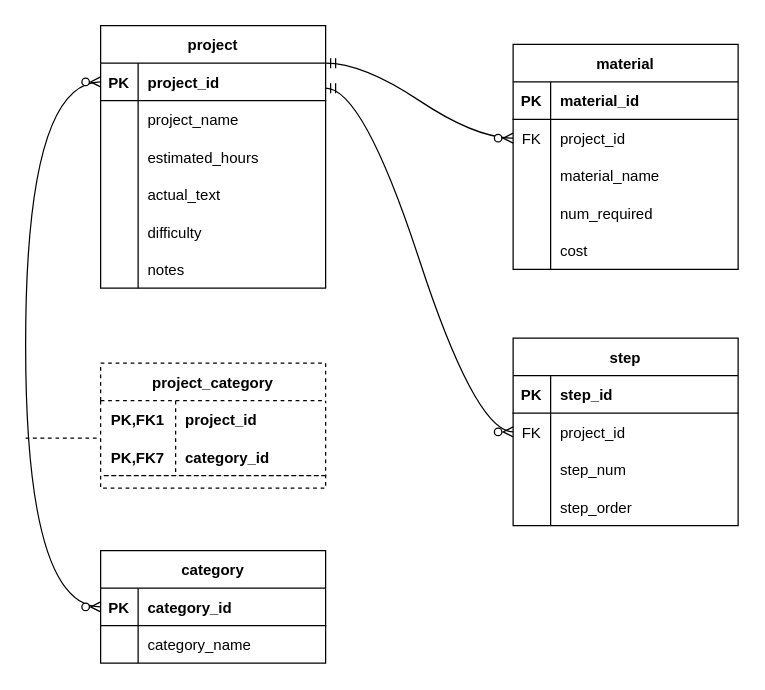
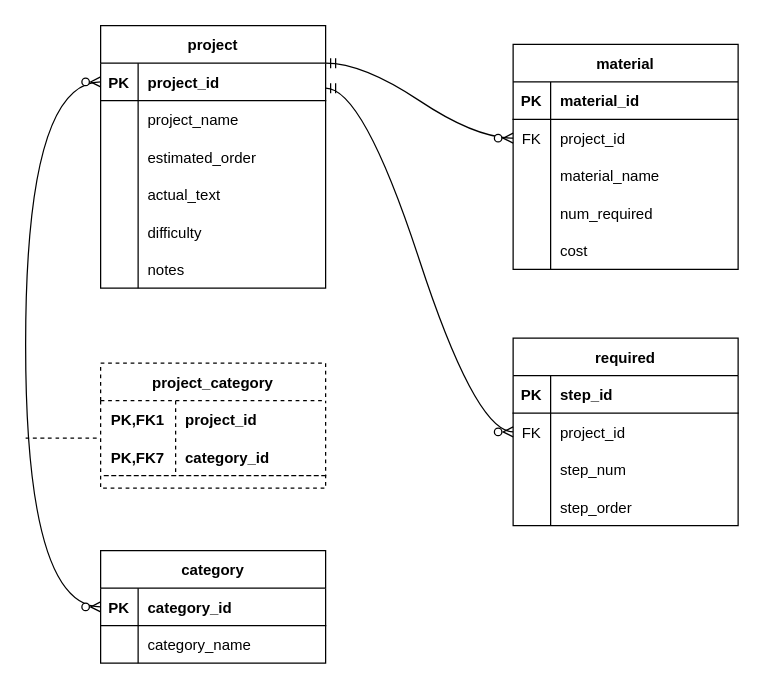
  <mxCell id="0" />
  <mxCell id="1" parent="0" />
  <mxCell id="2" value="project" style="shape=table;startSize=30;container=1;collapsible=1;childLayout=tableLayout;fixedRows=1;rowLines=0;fontStyle=1;align=center;resizeLast=1;" vertex="1" parent="1"><mxGeometry x="80" y="20" width="180" height="210" as="geometry" /></mxCell>
  <mxCell id="3" value="" style="shape=tableRow;horizontal=0;startSize=0;swimlaneHead=0;swimlaneBody=0;fillColor=none;collapsible=0;dropTarget=0;points=[[0,0.5],[1,0.5]];portConstraint=eastwest;top=0;left=0;right=0;bottom=1;" vertex="1" parent="2"><mxGeometry y="30" width="180" height="30" as="geometry" /></mxCell>
  <mxCell id="4" value="PK" style="shape=partialRectangle;connectable=0;fillColor=none;top=0;left=0;bottom=0;right=0;fontStyle=1;overflow=hidden;" vertex="1" parent="3"><mxGeometry width="30" height="30" as="geometry"><mxRectangle width="30" height="30" as="alternateBounds" /></mxGeometry></mxCell>
  <mxCell id="5" value="project_id" style="shape=partialRectangle;connectable=0;fillColor=none;top=0;left=0;bottom=0;right=0;align=left;spacingLeft=6;fontStyle=1;overflow=hidden;" vertex="1" parent="3"><mxGeometry x="30" width="150" height="30" as="geometry"><mxRectangle width="150" height="30" as="alternateBounds" /></mxGeometry></mxCell>
  <mxCell id="6" value="" style="shape=tableRow;horizontal=0;startSize=0;swimlaneHead=0;swimlaneBody=0;fillColor=none;collapsible=0;dropTarget=0;points=[[0,0.5],[1,0.5]];portConstraint=eastwest;top=0;left=0;right=0;bottom=0;" vertex="1" parent="2"><mxGeometry y="60" width="180" height="30" as="geometry" /></mxCell>
  <mxCell id="7" value="" style="shape=partialRectangle;connectable=0;fillColor=none;top=0;left=0;bottom=0;right=0;editable=1;overflow=hidden;" vertex="1" parent="6"><mxGeometry width="30" height="30" as="geometry"><mxRectangle width="30" height="30" as="alternateBounds" /></mxGeometry></mxCell>
  <mxCell id="8" value="project_name" style="shape=partialRectangle;connectable=0;fillColor=none;top=0;left=0;bottom=0;right=0;align=left;spacingLeft=6;overflow=hidden;" vertex="1" parent="6"><mxGeometry x="30" width="150" height="30" as="geometry"><mxRectangle width="150" height="30" as="alternateBounds" /></mxGeometry></mxCell>
  <mxCell id="9" value="" style="shape=tableRow;horizontal=0;startSize=0;swimlaneHead=0;swimlaneBody=0;fillColor=none;collapsible=0;dropTarget=0;points=[[0,0.5],[1,0.5]];portConstraint=eastwest;top=0;left=0;right=0;bottom=0;" vertex="1" parent="2"><mxGeometry y="90" width="180" height="30" as="geometry" /></mxCell>
  <mxCell id="10" value="" style="shape=partialRectangle;connectable=0;fillColor=none;top=0;left=0;bottom=0;right=0;editable=1;overflow=hidden;" vertex="1" parent="9"><mxGeometry width="30" height="30" as="geometry"><mxRectangle width="30" height="30" as="alternateBounds" /></mxGeometry></mxCell>
- <mxCell id="11" value="estimated_hours" style="shape=partialRectangle;connectable=0;fillColor=none;top=0;left=0;bottom=0;right=0;align=left;spacingLeft=6;overflow=hidden;" vertex="1" parent="9"><mxGeometry x="30" width="150" height="30" as="geometry"><mxRectangle width="150" height="30" as="alternateBounds" /></mxGeometry></mxCell>
+ <mxCell id="11" value="estimated_order" style="shape=partialRectangle;connectable=0;fillColor=none;top=0;left=0;bottom=0;right=0;align=left;spacingLeft=6;overflow=hidden;" vertex="1" parent="9"><mxGeometry x="30" width="150" height="30" as="geometry"><mxRectangle width="150" height="30" as="alternateBounds" /></mxGeometry></mxCell>
  <mxCell id="12" value="" style="shape=tableRow;horizontal=0;startSize=0;swimlaneHead=0;swimlaneBody=0;fillColor=none;collapsible=0;dropTarget=0;points=[[0,0.5],[1,0.5]];portConstraint=eastwest;top=0;left=0;right=0;bottom=0;" vertex="1" parent="2"><mxGeometry y="120" width="180" height="30" as="geometry" /></mxCell>
  <mxCell id="13" value="" style="shape=partialRectangle;connectable=0;fillColor=none;top=0;left=0;bottom=0;right=0;editable=1;overflow=hidden;" vertex="1" parent="12"><mxGeometry width="30" height="30" as="geometry"><mxRectangle width="30" height="30" as="alternateBounds" /></mxGeometry></mxCell>
  <mxCell id="14" value="actual_text" style="shape=partialRectangle;connectable=0;fillColor=none;top=0;left=0;bottom=0;right=0;align=left;spacingLeft=6;overflow=hidden;" vertex="1" parent="12"><mxGeometry x="30" width="150" height="30" as="geometry"><mxRectangle width="150" height="30" as="alternateBounds" /></mxGeometry></mxCell>
  <mxCell id="15" style="shape=tableRow;horizontal=0;startSize=0;swimlaneHead=0;swimlaneBody=0;fillColor=none;collapsible=0;dropTarget=0;points=[[0,0.5],[1,0.5]];portConstraint=eastwest;top=0;left=0;right=0;bottom=0;" vertex="1" parent="2"><mxGeometry y="150" width="180" height="30" as="geometry" /></mxCell>
  <mxCell id="16" style="shape=partialRectangle;connectable=0;fillColor=none;top=0;left=0;bottom=0;right=0;editable=1;overflow=hidden;" vertex="1" parent="15"><mxGeometry width="30" height="30" as="geometry"><mxRectangle width="30" height="30" as="alternateBounds" /></mxGeometry></mxCell>
  <mxCell id="17" value="difficulty" style="shape=partialRectangle;connectable=0;fillColor=none;top=0;left=0;bottom=0;right=0;align=left;spacingLeft=6;overflow=hidden;" vertex="1" parent="15"><mxGeometry x="30" width="150" height="30" as="geometry"><mxRectangle width="150" height="30" as="alternateBounds" /></mxGeometry></mxCell>
  <mxCell id="18" style="shape=tableRow;horizontal=0;startSize=0;swimlaneHead=0;swimlaneBody=0;fillColor=none;collapsible=0;dropTarget=0;points=[[0,0.5],[1,0.5]];portConstraint=eastwest;top=0;left=0;right=0;bottom=0;" vertex="1" parent="2"><mxGeometry y="180" width="180" height="30" as="geometry" /></mxCell>
  <mxCell id="19" style="shape=partialRectangle;connectable=0;fillColor=none;top=0;left=0;bottom=0;right=0;editable=1;overflow=hidden;" vertex="1" parent="18"><mxGeometry width="30" height="30" as="geometry"><mxRectangle width="30" height="30" as="alternateBounds" /></mxGeometry></mxCell>
  <mxCell id="20" value="notes" style="shape=partialRectangle;connectable=0;fillColor=none;top=0;left=0;bottom=0;right=0;align=left;spacingLeft=6;overflow=hidden;" vertex="1" parent="18"><mxGeometry x="30" width="150" height="30" as="geometry"><mxRectangle width="150" height="30" as="alternateBounds" /></mxGeometry></mxCell>
  <mxCell id="21" value="material" style="shape=table;startSize=30;container=1;collapsible=1;childLayout=tableLayout;fixedRows=1;rowLines=0;fontStyle=1;align=center;resizeLast=1;" vertex="1" parent="1"><mxGeometry x="410" y="35" width="180" height="180" as="geometry" /></mxCell>
  <mxCell id="22" value="" style="shape=tableRow;horizontal=0;startSize=0;swimlaneHead=0;swimlaneBody=0;fillColor=none;collapsible=0;dropTarget=0;points=[[0,0.5],[1,0.5]];portConstraint=eastwest;top=0;left=0;right=0;bottom=1;" vertex="1" parent="21"><mxGeometry y="30" width="180" height="30" as="geometry" /></mxCell>
  <mxCell id="23" value="PK" style="shape=partialRectangle;connectable=0;fillColor=none;top=0;left=0;bottom=0;right=0;fontStyle=1;overflow=hidden;" vertex="1" parent="22"><mxGeometry width="30" height="30" as="geometry"><mxRectangle width="30" height="30" as="alternateBounds" /></mxGeometry></mxCell>
  <mxCell id="24" value="material_id" style="shape=partialRectangle;connectable=0;fillColor=none;top=0;left=0;bottom=0;right=0;align=left;spacingLeft=6;fontStyle=1;overflow=hidden;" vertex="1" parent="22"><mxGeometry x="30" width="150" height="30" as="geometry"><mxRectangle width="150" height="30" as="alternateBounds" /></mxGeometry></mxCell>
  <mxCell id="25" value="" style="shape=tableRow;horizontal=0;startSize=0;swimlaneHead=0;swimlaneBody=0;fillColor=none;collapsible=0;dropTarget=0;points=[[0,0.5],[1,0.5]];portConstraint=eastwest;top=0;left=0;right=0;bottom=0;" vertex="1" parent="21"><mxGeometry y="60" width="180" height="30" as="geometry" /></mxCell>
  <mxCell id="26" value="FK" style="shape=partialRectangle;connectable=0;fillColor=none;top=0;left=0;bottom=0;right=0;editable=1;overflow=hidden;" vertex="1" parent="25"><mxGeometry width="30" height="30" as="geometry"><mxRectangle width="30" height="30" as="alternateBounds" /></mxGeometry></mxCell>
  <mxCell id="27" value="project_id" style="shape=partialRectangle;connectable=0;fillColor=none;top=0;left=0;bottom=0;right=0;align=left;spacingLeft=6;overflow=hidden;" vertex="1" parent="25"><mxGeometry x="30" width="150" height="30" as="geometry"><mxRectangle width="150" height="30" as="alternateBounds" /></mxGeometry></mxCell>
  <mxCell id="28" value="" style="shape=tableRow;horizontal=0;startSize=0;swimlaneHead=0;swimlaneBody=0;fillColor=none;collapsible=0;dropTarget=0;points=[[0,0.5],[1,0.5]];portConstraint=eastwest;top=0;left=0;right=0;bottom=0;" vertex="1" parent="21"><mxGeometry y="90" width="180" height="30" as="geometry" /></mxCell>
  <mxCell id="29" value="" style="shape=partialRectangle;connectable=0;fillColor=none;top=0;left=0;bottom=0;right=0;editable=1;overflow=hidden;" vertex="1" parent="28"><mxGeometry width="30" height="30" as="geometry"><mxRectangle width="30" height="30" as="alternateBounds" /></mxGeometry></mxCell>
  <mxCell id="30" value="material_name" style="shape=partialRectangle;connectable=0;fillColor=none;top=0;left=0;bottom=0;right=0;align=left;spacingLeft=6;overflow=hidden;" vertex="1" parent="28"><mxGeometry x="30" width="150" height="30" as="geometry"><mxRectangle width="150" height="30" as="alternateBounds" /></mxGeometry></mxCell>
  <mxCell id="31" value="" style="shape=tableRow;horizontal=0;startSize=0;swimlaneHead=0;swimlaneBody=0;fillColor=none;collapsible=0;dropTarget=0;points=[[0,0.5],[1,0.5]];portConstraint=eastwest;top=0;left=0;right=0;bottom=0;" vertex="1" parent="21"><mxGeometry y="120" width="180" height="30" as="geometry" /></mxCell>
  <mxCell id="32" value="" style="shape=partialRectangle;connectable=0;fillColor=none;top=0;left=0;bottom=0;right=0;editable=1;overflow=hidden;" vertex="1" parent="31"><mxGeometry width="30" height="30" as="geometry"><mxRectangle width="30" height="30" as="alternateBounds" /></mxGeometry></mxCell>
  <mxCell id="33" value="num_required" style="shape=partialRectangle;connectable=0;fillColor=none;top=0;left=0;bottom=0;right=0;align=left;spacingLeft=6;overflow=hidden;" vertex="1" parent="31"><mxGeometry x="30" width="150" height="30" as="geometry"><mxRectangle width="150" height="30" as="alternateBounds" /></mxGeometry></mxCell>
  <mxCell id="34" style="shape=tableRow;horizontal=0;startSize=0;swimlaneHead=0;swimlaneBody=0;fillColor=none;collapsible=0;dropTarget=0;points=[[0,0.5],[1,0.5]];portConstraint=eastwest;top=0;left=0;right=0;bottom=0;" vertex="1" parent="21"><mxGeometry y="150" width="180" height="30" as="geometry" /></mxCell>
  <mxCell id="35" style="shape=partialRectangle;connectable=0;fillColor=none;top=0;left=0;bottom=0;right=0;editable=1;overflow=hidden;" vertex="1" parent="34"><mxGeometry width="30" height="30" as="geometry"><mxRectangle width="30" height="30" as="alternateBounds" /></mxGeometry></mxCell>
  <mxCell id="36" value="cost" style="shape=partialRectangle;connectable=0;fillColor=none;top=0;left=0;bottom=0;right=0;align=left;spacingLeft=6;overflow=hidden;" vertex="1" parent="34"><mxGeometry x="30" width="150" height="30" as="geometry"><mxRectangle width="150" height="30" as="alternateBounds" /></mxGeometry></mxCell>
- <mxCell id="37" value="step" style="shape=table;startSize=30;container=1;collapsible=1;childLayout=tableLayout;fixedRows=1;rowLines=0;fontStyle=1;align=center;resizeLast=1;" vertex="1" parent="1"><mxGeometry x="410" y="270" width="180" height="150" as="geometry" /></mxCell>
+ <mxCell id="37" value="required" style="shape=table;startSize=30;container=1;collapsible=1;childLayout=tableLayout;fixedRows=1;rowLines=0;fontStyle=1;align=center;resizeLast=1;" vertex="1" parent="1"><mxGeometry x="410" y="270" width="180" height="150" as="geometry" /></mxCell>
  <mxCell id="38" value="" style="shape=tableRow;horizontal=0;startSize=0;swimlaneHead=0;swimlaneBody=0;fillColor=none;collapsible=0;dropTarget=0;points=[[0,0.5],[1,0.5]];portConstraint=eastwest;top=0;left=0;right=0;bottom=1;" vertex="1" parent="37"><mxGeometry y="30" width="180" height="30" as="geometry" /></mxCell>
  <mxCell id="39" value="PK" style="shape=partialRectangle;connectable=0;fillColor=none;top=0;left=0;bottom=0;right=0;fontStyle=1;overflow=hidden;" vertex="1" parent="38"><mxGeometry width="30" height="30" as="geometry"><mxRectangle width="30" height="30" as="alternateBounds" /></mxGeometry></mxCell>
  <mxCell id="40" value="step_id" style="shape=partialRectangle;connectable=0;fillColor=none;top=0;left=0;bottom=0;right=0;align=left;spacingLeft=6;fontStyle=1;overflow=hidden;" vertex="1" parent="38"><mxGeometry x="30" width="150" height="30" as="geometry"><mxRectangle width="150" height="30" as="alternateBounds" /></mxGeometry></mxCell>
  <mxCell id="41" value="" style="shape=tableRow;horizontal=0;startSize=0;swimlaneHead=0;swimlaneBody=0;fillColor=none;collapsible=0;dropTarget=0;points=[[0,0.5],[1,0.5]];portConstraint=eastwest;top=0;left=0;right=0;bottom=0;" vertex="1" parent="37"><mxGeometry y="60" width="180" height="30" as="geometry" /></mxCell>
  <mxCell id="42" value="FK" style="shape=partialRectangle;connectable=0;fillColor=none;top=0;left=0;bottom=0;right=0;editable=1;overflow=hidden;" vertex="1" parent="41"><mxGeometry width="30" height="30" as="geometry"><mxRectangle width="30" height="30" as="alternateBounds" /></mxGeometry></mxCell>
  <mxCell id="43" value="project_id" style="shape=partialRectangle;connectable=0;fillColor=none;top=0;left=0;bottom=0;right=0;align=left;spacingLeft=6;overflow=hidden;" vertex="1" parent="41"><mxGeometry x="30" width="150" height="30" as="geometry"><mxRectangle width="150" height="30" as="alternateBounds" /></mxGeometry></mxCell>
  <mxCell id="44" value="" style="shape=tableRow;horizontal=0;startSize=0;swimlaneHead=0;swimlaneBody=0;fillColor=none;collapsible=0;dropTarget=0;points=[[0,0.5],[1,0.5]];portConstraint=eastwest;top=0;left=0;right=0;bottom=0;" vertex="1" parent="37"><mxGeometry y="90" width="180" height="30" as="geometry" /></mxCell>
  <mxCell id="45" value="" style="shape=partialRectangle;connectable=0;fillColor=none;top=0;left=0;bottom=0;right=0;editable=1;overflow=hidden;" vertex="1" parent="44"><mxGeometry width="30" height="30" as="geometry"><mxRectangle width="30" height="30" as="alternateBounds" /></mxGeometry></mxCell>
  <mxCell id="46" value="step_num" style="shape=partialRectangle;connectable=0;fillColor=none;top=0;left=0;bottom=0;right=0;align=left;spacingLeft=6;overflow=hidden;" vertex="1" parent="44"><mxGeometry x="30" width="150" height="30" as="geometry"><mxRectangle width="150" height="30" as="alternateBounds" /></mxGeometry></mxCell>
  <mxCell id="47" value="" style="shape=tableRow;horizontal=0;startSize=0;swimlaneHead=0;swimlaneBody=0;fillColor=none;collapsible=0;dropTarget=0;points=[[0,0.5],[1,0.5]];portConstraint=eastwest;top=0;left=0;right=0;bottom=0;" vertex="1" parent="37"><mxGeometry y="120" width="180" height="30" as="geometry" /></mxCell>
  <mxCell id="48" value="" style="shape=partialRectangle;connectable=0;fillColor=none;top=0;left=0;bottom=0;right=0;editable=1;overflow=hidden;" vertex="1" parent="47"><mxGeometry width="30" height="30" as="geometry"><mxRectangle width="30" height="30" as="alternateBounds" /></mxGeometry></mxCell>
  <mxCell id="49" value="step_order" style="shape=partialRectangle;connectable=0;fillColor=none;top=0;left=0;bottom=0;right=0;align=left;spacingLeft=6;overflow=hidden;" vertex="1" parent="47"><mxGeometry x="30" width="150" height="30" as="geometry"><mxRectangle width="150" height="30" as="alternateBounds" /></mxGeometry></mxCell>
  <mxCell id="50" value="category" style="shape=table;startSize=30;container=1;collapsible=1;childLayout=tableLayout;fixedRows=1;rowLines=0;fontStyle=1;align=center;resizeLast=1;" vertex="1" parent="1"><mxGeometry x="80" y="440" width="180" height="90" as="geometry" /></mxCell>
  <mxCell id="51" value="" style="shape=tableRow;horizontal=0;startSize=0;swimlaneHead=0;swimlaneBody=0;fillColor=none;collapsible=0;dropTarget=0;points=[[0,0.5],[1,0.5]];portConstraint=eastwest;top=0;left=0;right=0;bottom=1;" vertex="1" parent="50"><mxGeometry y="30" width="180" height="30" as="geometry" /></mxCell>
  <mxCell id="52" value="PK" style="shape=partialRectangle;connectable=0;fillColor=none;top=0;left=0;bottom=0;right=0;fontStyle=1;overflow=hidden;" vertex="1" parent="51"><mxGeometry width="30" height="30" as="geometry"><mxRectangle width="30" height="30" as="alternateBounds" /></mxGeometry></mxCell>
  <mxCell id="53" value="category_id" style="shape=partialRectangle;connectable=0;fillColor=none;top=0;left=0;bottom=0;right=0;align=left;spacingLeft=6;fontStyle=1;overflow=hidden;" vertex="1" parent="51"><mxGeometry x="30" width="150" height="30" as="geometry"><mxRectangle width="150" height="30" as="alternateBounds" /></mxGeometry></mxCell>
  <mxCell id="54" value="" style="shape=tableRow;horizontal=0;startSize=0;swimlaneHead=0;swimlaneBody=0;fillColor=none;collapsible=0;dropTarget=0;points=[[0,0.5],[1,0.5]];portConstraint=eastwest;top=0;left=0;right=0;bottom=0;" vertex="1" parent="50"><mxGeometry y="60" width="180" height="30" as="geometry" /></mxCell>
  <mxCell id="55" value="" style="shape=partialRectangle;connectable=0;fillColor=none;top=0;left=0;bottom=0;right=0;editable=1;overflow=hidden;" vertex="1" parent="54"><mxGeometry width="30" height="30" as="geometry"><mxRectangle width="30" height="30" as="alternateBounds" /></mxGeometry></mxCell>
  <mxCell id="56" value="category_name" style="shape=partialRectangle;connectable=0;fillColor=none;top=0;left=0;bottom=0;right=0;align=left;spacingLeft=6;overflow=hidden;" vertex="1" parent="54"><mxGeometry x="30" width="150" height="30" as="geometry"><mxRectangle width="150" height="30" as="alternateBounds" /></mxGeometry></mxCell>
  <mxCell id="57" value="project_category" style="shape=table;startSize=30;container=1;collapsible=1;childLayout=tableLayout;fixedRows=1;rowLines=0;fontStyle=1;align=center;resizeLast=1;dashed=1;" vertex="1" parent="1"><mxGeometry x="80" y="290" width="180" height="100" as="geometry" /></mxCell>
  <mxCell id="58" value="" style="shape=tableRow;horizontal=0;startSize=0;swimlaneHead=0;swimlaneBody=0;fillColor=none;collapsible=0;dropTarget=0;points=[[0,0.5],[1,0.5]];portConstraint=eastwest;top=0;left=0;right=0;bottom=0;dashed=1;" vertex="1" parent="57"><mxGeometry y="30" width="180" height="30" as="geometry" /></mxCell>
  <mxCell id="59" value="PK,FK1" style="shape=partialRectangle;connectable=0;fillColor=none;top=0;left=0;bottom=0;right=0;fontStyle=1;overflow=hidden;dashed=1;" vertex="1" parent="58"><mxGeometry width="60" height="30" as="geometry"><mxRectangle width="60" height="30" as="alternateBounds" /></mxGeometry></mxCell>
  <mxCell id="60" value="project_id" style="shape=partialRectangle;connectable=0;fillColor=none;top=0;left=0;bottom=0;right=0;align=left;spacingLeft=6;fontStyle=1;overflow=hidden;dashed=1;" vertex="1" parent="58"><mxGeometry x="60" width="120" height="30" as="geometry"><mxRectangle width="120" height="30" as="alternateBounds" /></mxGeometry></mxCell>
  <mxCell id="61" value="" style="shape=tableRow;horizontal=0;startSize=0;swimlaneHead=0;swimlaneBody=0;fillColor=none;collapsible=0;dropTarget=0;points=[[0,0.5],[1,0.5]];portConstraint=eastwest;top=0;left=0;right=0;bottom=1;dashed=1;" vertex="1" parent="57"><mxGeometry y="60" width="180" height="30" as="geometry" /></mxCell>
  <mxCell id="62" value="PK,FK7" style="shape=partialRectangle;connectable=0;fillColor=none;top=0;left=0;bottom=0;right=0;fontStyle=1;overflow=hidden;dashed=1;" vertex="1" parent="61"><mxGeometry width="60" height="30" as="geometry"><mxRectangle width="60" height="30" as="alternateBounds" /></mxGeometry></mxCell>
  <mxCell id="63" value="category_id" style="shape=partialRectangle;connectable=0;fillColor=none;top=0;left=0;bottom=0;right=0;align=left;spacingLeft=6;fontStyle=1;overflow=hidden;dashed=1;" vertex="1" parent="61"><mxGeometry x="60" width="120" height="30" as="geometry"><mxRectangle width="120" height="30" as="alternateBounds" /></mxGeometry></mxCell>
  <mxCell id="64" value="" style="fontSize=12;html=1;endArrow=ERzeroToMany;endFill=1;startArrow=ERzeroToMany;rounded=0;entryX=0;entryY=0.5;entryDx=0;entryDy=0;exitX=0;exitY=0.5;exitDx=0;exitDy=0;edgeStyle=orthogonalEdgeStyle;curved=1;" edge="1" parent="1" source="3" target="51"><mxGeometry width="100" height="100" relative="1" as="geometry"><mxPoint x="-30" y="520" as="sourcePoint" /><mxPoint x="70" y="420" as="targetPoint" /><Array as="points"><mxPoint x="20" y="65" /><mxPoint x="20" y="485" /></Array></mxGeometry></mxCell>
  <mxCell id="65" value="" style="endArrow=none;html=1;rounded=0;curved=1;dashed=1;" edge="1" parent="1"><mxGeometry relative="1" as="geometry"><mxPoint x="20" y="350" as="sourcePoint" /><mxPoint x="80" y="350" as="targetPoint" /></mxGeometry></mxCell>
  <mxCell id="66" value="" style="edgeStyle=entityRelationEdgeStyle;fontSize=12;html=1;endArrow=ERzeroToMany;startArrow=ERmandOne;rounded=0;curved=1;exitX=1;exitY=0;exitDx=0;exitDy=0;exitPerimeter=0;entryX=0;entryY=0.5;entryDx=0;entryDy=0;" edge="1" parent="1" source="3" target="25"><mxGeometry width="100" height="100" relative="1" as="geometry"><mxPoint x="270" y="52.381" as="sourcePoint" /><mxPoint x="400" y="150" as="targetPoint" /></mxGeometry></mxCell>
  <mxCell id="67" value="" style="edgeStyle=entityRelationEdgeStyle;fontSize=12;html=1;endArrow=ERzeroToMany;startArrow=ERmandOne;rounded=0;curved=1;exitX=1;exitY=0;exitDx=0;exitDy=0;exitPerimeter=0;entryX=0;entryY=0.5;entryDx=0;entryDy=0;" edge="1" parent="1" target="41"><mxGeometry width="100" height="100" relative="1" as="geometry"><mxPoint x="260" y="70" as="sourcePoint" /><mxPoint x="410" y="130" as="targetPoint" /></mxGeometry></mxCell>
